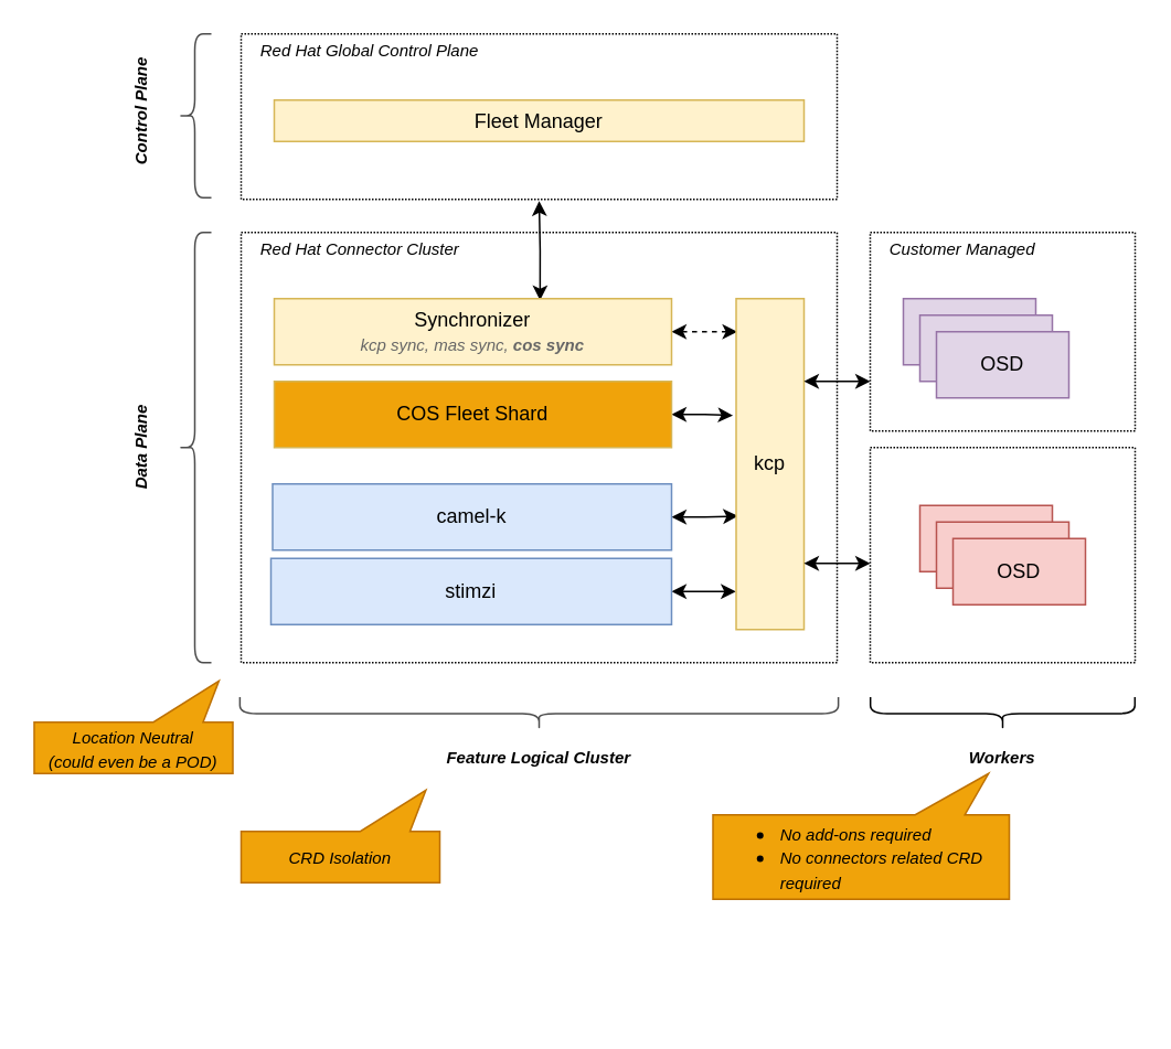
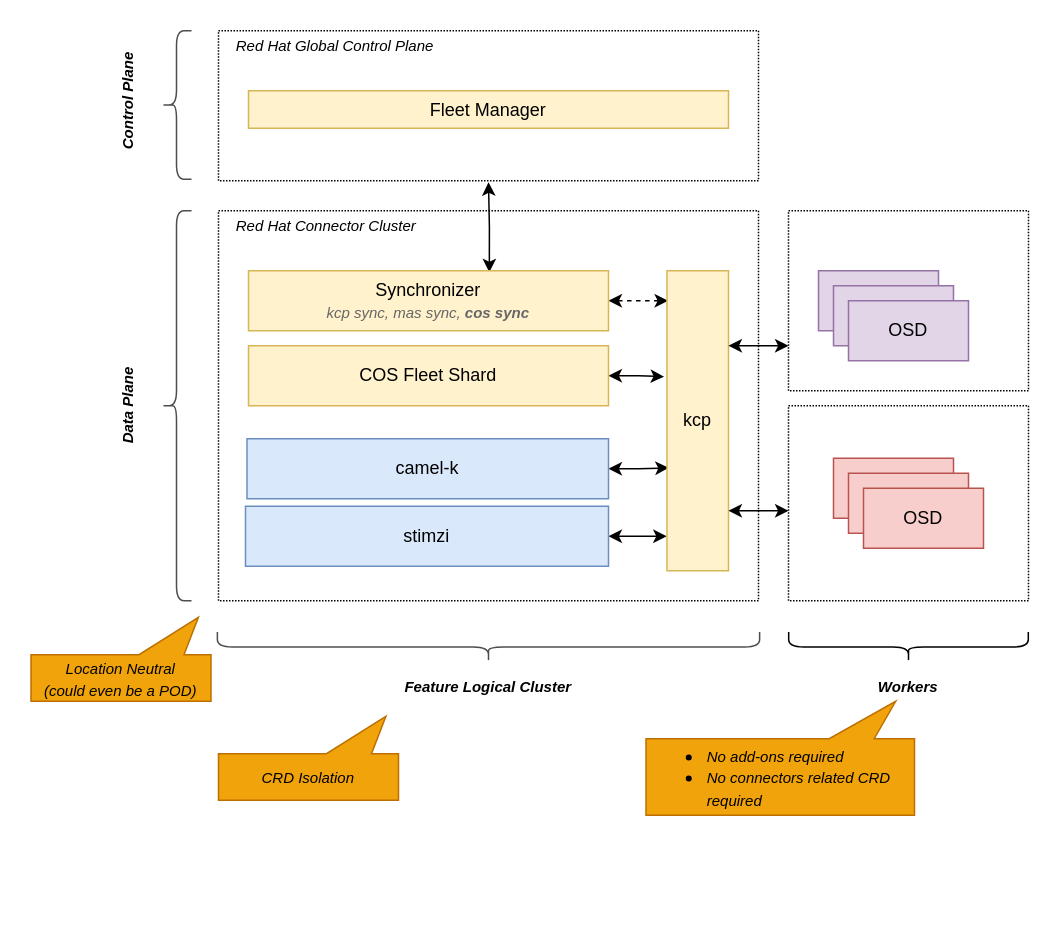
  <mxCell id="0" />
  <mxCell id="1" parent="0" />
  <mxCell id="2" value="" style="rounded=0;whiteSpace=wrap;html=1;dashed=1;dashPattern=1 1;" parent="1" vertex="1"><mxGeometry x="145" y="20" width="360" height="100" as="geometry" /></mxCell>
  <mxCell id="3" value="" style="rounded=0;whiteSpace=wrap;html=1;dashed=1;dashPattern=1 1;" parent="1" vertex="1"><mxGeometry x="145" y="140" width="360" height="260" as="geometry" /></mxCell>
  <mxCell id="4" value="Fleet Manager" style="rounded=0;whiteSpace=wrap;html=1;fillColor=#fff2cc;strokeColor=#d6b656;" parent="1" vertex="1"><mxGeometry x="165" y="60" width="320" height="25" as="geometry" /></mxCell>
  <mxCell id="5" style="edgeStyle=orthogonalEdgeStyle;rounded=0;orthogonalLoop=1;jettySize=auto;html=1;exitX=1;exitY=0.5;exitDx=0;exitDy=0;entryX=0.017;entryY=0.102;entryDx=0;entryDy=0;entryPerimeter=0;startArrow=classic;startFill=1;dashed=1;" parent="1" source="7" target="14" edge="1"><mxGeometry relative="1" as="geometry" /></mxCell>
  <mxCell id="6" style="edgeStyle=orthogonalEdgeStyle;rounded=0;orthogonalLoop=1;jettySize=auto;html=1;exitX=0.669;exitY=0.025;exitDx=0;exitDy=0;exitPerimeter=0;startArrow=classic;startFill=1;" parent="1" source="7" edge="1"><mxGeometry relative="1" as="geometry"><mxPoint x="325" y="121" as="targetPoint" /></mxGeometry></mxCell>
  <mxCell id="7" value="Synchronizer &lt;br&gt;&lt;font style=&quot;font-size: 10px&quot; color=&quot;#666666&quot;&gt;&lt;i&gt;kcp sync, mas sync,&lt;b&gt; cos sync&lt;/b&gt;&lt;/i&gt;&lt;/font&gt;" style="rounded=0;whiteSpace=wrap;html=1;fillColor=#fff2cc;strokeColor=#d6b656;" parent="1" vertex="1"><mxGeometry x="165" y="180" width="240" height="40" as="geometry" /></mxCell>
  <mxCell id="8" value="" style="edgeStyle=orthogonalEdgeStyle;rounded=0;orthogonalLoop=1;jettySize=auto;html=1;entryX=-0.047;entryY=0.353;entryDx=0;entryDy=0;entryPerimeter=0;startArrow=classic;startFill=1;" parent="1" source="9" target="14" edge="1"><mxGeometry relative="1" as="geometry" /></mxCell>
- <mxCell id="9" value="COS Fleet Shard" style="rounded=0;whiteSpace=wrap;html=1;fillColor=#f0a30a;strokeColor=#d6b656;" parent="1" vertex="1"><mxGeometry x="165" y="230" width="240" height="40" as="geometry" /></mxCell>
+ <mxCell id="9" value="COS Fleet Shard" style="rounded=0;whiteSpace=wrap;html=1;fillColor=#fff2cc;strokeColor=#d6b656;" parent="1" vertex="1"><mxGeometry x="165" y="230" width="240" height="40" as="geometry" /></mxCell>
  <mxCell id="10" style="edgeStyle=orthogonalEdgeStyle;rounded=0;orthogonalLoop=1;jettySize=auto;html=1;exitX=1;exitY=0.5;exitDx=0;exitDy=0;entryX=-0.006;entryY=0.884;entryDx=0;entryDy=0;entryPerimeter=0;startArrow=classic;startFill=1;" parent="1" source="11" target="14" edge="1"><mxGeometry relative="1" as="geometry" /></mxCell>
  <mxCell id="11" value="stimzi" style="rounded=0;whiteSpace=wrap;html=1;fillColor=#dae8fc;strokeColor=#6c8ebf;" parent="1" vertex="1"><mxGeometry x="163" y="337" width="242" height="40" as="geometry" /></mxCell>
  <mxCell id="12" value="" style="edgeStyle=orthogonalEdgeStyle;rounded=0;orthogonalLoop=1;jettySize=auto;html=1;entryX=0.029;entryY=0.657;entryDx=0;entryDy=0;entryPerimeter=0;startArrow=classic;startFill=1;" parent="1" source="13" target="14" edge="1"><mxGeometry relative="1" as="geometry"><mxPoint x="442" y="313" as="targetPoint" /></mxGeometry></mxCell>
  <mxCell id="13" value="camel-k" style="rounded=0;whiteSpace=wrap;html=1;fillColor=#dae8fc;strokeColor=#6c8ebf;" parent="1" vertex="1"><mxGeometry x="164" y="292" width="241" height="40" as="geometry" /></mxCell>
  <mxCell id="14" value="kcp" style="rounded=0;whiteSpace=wrap;html=1;fillColor=#fff2cc;strokeColor=#d6b656;" parent="1" vertex="1"><mxGeometry x="444" y="180" width="41" height="200" as="geometry" /></mxCell>
  <mxCell id="15" value="" style="rounded=0;whiteSpace=wrap;html=1;dashed=1;dashPattern=1 1;" parent="1" vertex="1"><mxGeometry x="525" y="140" width="160" height="120" as="geometry" /></mxCell>
  <mxCell id="16" value="" style="rounded=0;whiteSpace=wrap;html=1;fillColor=#e1d5e7;strokeColor=#9673a6;" parent="1" vertex="1"><mxGeometry x="545" y="180" width="80" height="40" as="geometry" /></mxCell>
  <mxCell id="17" value="" style="rounded=0;whiteSpace=wrap;html=1;fillColor=#e1d5e7;strokeColor=#9673a6;" parent="1" vertex="1"><mxGeometry x="555" y="190" width="80" height="40" as="geometry" /></mxCell>
  <mxCell id="18" value="OSD" style="rounded=0;whiteSpace=wrap;html=1;fillColor=#e1d5e7;strokeColor=#9673a6;" parent="1" vertex="1"><mxGeometry x="565" y="200" width="80" height="40" as="geometry" /></mxCell>
  <mxCell id="19" value="&lt;font style=&quot;font-size: 10px&quot;&gt;&lt;i&gt;Red Hat Global Control Plane&lt;/i&gt;&lt;/font&gt;" style="text;html=1;strokeColor=none;fillColor=none;align=left;verticalAlign=middle;whiteSpace=wrap;rounded=0;dashed=1;dashPattern=1 1;" parent="1" vertex="1"><mxGeometry x="155" y="20" width="139" height="20" as="geometry" /></mxCell>
  <mxCell id="20" value="&lt;font style=&quot;font-size: 10px&quot;&gt;&lt;i&gt;Red Hat Connector Cluster&lt;/i&gt;&lt;/font&gt;" style="text;html=1;strokeColor=none;fillColor=none;align=left;verticalAlign=middle;whiteSpace=wrap;rounded=0;dashed=1;dashPattern=1 1;" parent="1" vertex="1"><mxGeometry x="155" y="140" width="130" height="20" as="geometry" /></mxCell>
  <mxCell id="21" value="" style="rounded=0;whiteSpace=wrap;html=1;dashed=1;dashPattern=1 1;" parent="1" vertex="1"><mxGeometry x="525" y="270" width="160" height="130" as="geometry" /></mxCell>
  <mxCell id="22" value="" style="rounded=0;whiteSpace=wrap;html=1;fillColor=#f8cecc;strokeColor=#b85450;" parent="1" vertex="1"><mxGeometry x="555" y="305" width="80" height="40" as="geometry" /></mxCell>
  <mxCell id="23" value="" style="rounded=0;whiteSpace=wrap;html=1;fillColor=#f8cecc;strokeColor=#b85450;" parent="1" vertex="1"><mxGeometry x="565" y="315" width="80" height="40" as="geometry" /></mxCell>
  <mxCell id="24" value="OSD" style="rounded=0;whiteSpace=wrap;html=1;fillColor=#f8cecc;strokeColor=#b85450;" parent="1" vertex="1"><mxGeometry x="575" y="325" width="80" height="40" as="geometry" /></mxCell>
  <mxCell id="25" value="" style="endArrow=classic;html=1;exitX=1;exitY=0.25;exitDx=0;exitDy=0;startArrow=classic;startFill=1;" parent="1" source="14" edge="1"><mxGeometry width="50" height="50" relative="1" as="geometry"><mxPoint x="485" y="280" as="sourcePoint" /><mxPoint x="525" y="230" as="targetPoint" /></mxGeometry></mxCell>
  <mxCell id="26" value="" style="endArrow=classic;html=1;exitX=1;exitY=0.25;exitDx=0;exitDy=0;startArrow=classic;startFill=1;" parent="1" edge="1"><mxGeometry width="50" height="50" relative="1" as="geometry"><mxPoint x="485" y="340" as="sourcePoint" /><mxPoint x="525" y="340" as="targetPoint" /></mxGeometry></mxCell>
- <mxCell id="27" value="&lt;font style=&quot;font-size: 10px&quot;&gt;&lt;i&gt;Customer Managed&amp;nbsp;&lt;/i&gt;&lt;/font&gt;" style="text;html=1;strokeColor=none;fillColor=none;align=left;verticalAlign=middle;whiteSpace=wrap;rounded=0;dashed=1;dashPattern=1 1;" parent="1" vertex="1"><mxGeometry x="535" y="140" width="100" height="20" as="geometry" /></mxCell>
  <mxCell id="28" value="" style="shape=curlyBracket;whiteSpace=wrap;html=1;rounded=1;rotation=-90;strokeColor=#4D4D4D;" parent="1" vertex="1"><mxGeometry x="315" y="250" width="20" height="361.5" as="geometry" /></mxCell>
  <mxCell id="29" value="" style="shape=curlyBracket;whiteSpace=wrap;html=1;rounded=1;rotation=-90;" parent="1" vertex="1"><mxGeometry x="595" y="350.87" width="20" height="159.75" as="geometry" /></mxCell>
  <mxCell id="30" value="&lt;i&gt;&lt;font style=&quot;font-size: 10px&quot;&gt;&lt;b&gt;Feature Logical Cluster&lt;/b&gt;&lt;/font&gt;&lt;/i&gt;" style="text;html=1;strokeColor=none;fillColor=none;align=center;verticalAlign=middle;whiteSpace=wrap;rounded=0;" parent="1" vertex="1"><mxGeometry x="253" y="447" width="144" height="20" as="geometry" /></mxCell>
  <mxCell id="31" value="&lt;i&gt;&lt;font style=&quot;font-size: 10px&quot;&gt;&lt;b&gt;Workers&lt;/b&gt;&lt;/font&gt;&lt;/i&gt;" style="text;html=1;strokeColor=none;fillColor=none;align=center;verticalAlign=middle;whiteSpace=wrap;rounded=0;" parent="1" vertex="1"><mxGeometry x="533" y="447" width="144" height="20" as="geometry" /></mxCell>
  <mxCell id="32" value="" style="shape=curlyBracket;whiteSpace=wrap;html=1;rounded=1;strokeColor=#4D4D4D;" parent="1" vertex="1"><mxGeometry x="107" y="20" width="20" height="99" as="geometry" /></mxCell>
  <mxCell id="33" value="" style="shape=curlyBracket;whiteSpace=wrap;html=1;rounded=1;strokeColor=#4D4D4D;" parent="1" vertex="1"><mxGeometry x="107" y="140" width="20" height="260" as="geometry" /></mxCell>
  <mxCell id="34" value="&lt;i&gt;&lt;font style=&quot;font-size: 10px&quot;&gt;&lt;b&gt;Control Plane&lt;/b&gt;&lt;/font&gt;&lt;/i&gt;" style="text;html=1;strokeColor=none;fillColor=none;align=center;verticalAlign=middle;whiteSpace=wrap;rounded=0;rotation=-90;" parent="1" vertex="1"><mxGeometry x="51" y="57" width="67" height="20" as="geometry" /></mxCell>
  <mxCell id="35" value="&lt;i&gt;&lt;font style=&quot;font-size: 10px&quot;&gt;&lt;b&gt;Data Plane&lt;/b&gt;&lt;/font&gt;&lt;/i&gt;" style="text;html=1;strokeColor=none;fillColor=none;align=center;verticalAlign=middle;whiteSpace=wrap;rounded=0;rotation=-90;" parent="1" vertex="1"><mxGeometry x="51" y="260" width="67" height="20" as="geometry" /></mxCell>
  <mxCell id="36" value="&lt;font style=&quot;font-size: 10px&quot;&gt;&lt;i&gt;CRD Isolation&lt;/i&gt;&lt;/font&gt;" style="shape=callout;whiteSpace=wrap;html=1;perimeter=calloutPerimeter;base=30;position2=0.07;direction=west;size=25;position=0.15;fillColor=#f0a30a;strokeColor=#BD7000;fontColor=#000000;" parent="1" vertex="1"><mxGeometry x="145" y="477" width="120" height="56" as="geometry" /></mxCell>
  <mxCell id="37" value="&lt;div style=&quot;text-align: left&quot;&gt;&lt;ul&gt;&lt;li&gt;&lt;i style=&quot;font-size: 10px&quot;&gt;No add-ons required&lt;/i&gt;&lt;/li&gt;&lt;li&gt;&lt;i&gt;&lt;font style=&quot;font-size: 10px&quot;&gt;No connectors related CRD required&lt;/font&gt;&lt;/i&gt;&lt;/li&gt;&lt;/ul&gt;&lt;/div&gt;" style="shape=callout;whiteSpace=wrap;html=1;perimeter=calloutPerimeter;base=30;position2=0.07;direction=west;size=25;position=0.15;fillColor=#f0a30a;strokeColor=#BD7000;fontColor=#000000;" parent="1" vertex="1"><mxGeometry x="430" y="467" width="179" height="76" as="geometry" /></mxCell>
  <mxCell id="38" value="&lt;span style=&quot;font-size: 10px&quot;&gt;&lt;i&gt;Location Neutral&lt;br&gt;(could even be a POD)&lt;br&gt;&lt;/i&gt;&lt;/span&gt;" style="shape=callout;whiteSpace=wrap;html=1;perimeter=calloutPerimeter;base=30;position2=0.07;direction=west;size=25;position=0.15;fillColor=#f0a30a;strokeColor=#BD7000;fontColor=#000000;" parent="1" vertex="1"><mxGeometry x="20" y="411" width="120" height="56" as="geometry" /></mxCell>
